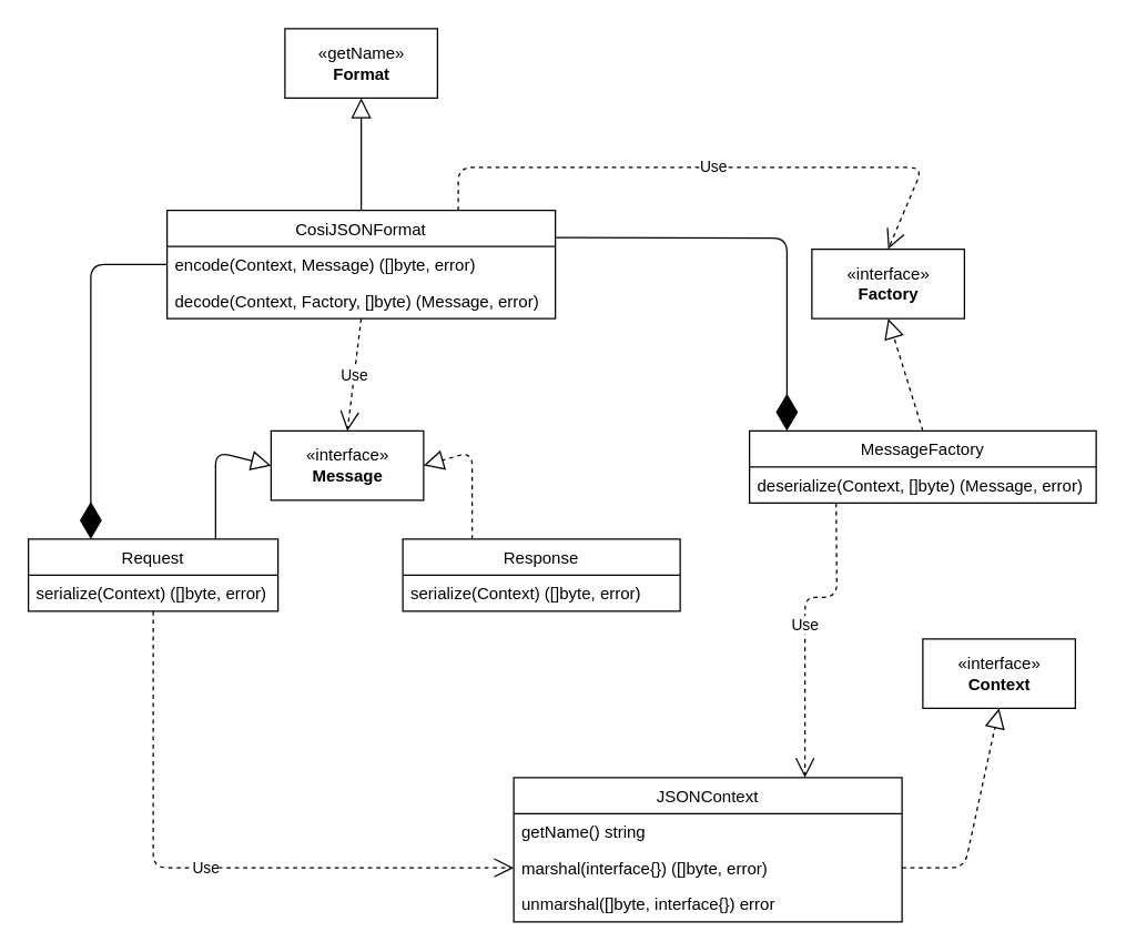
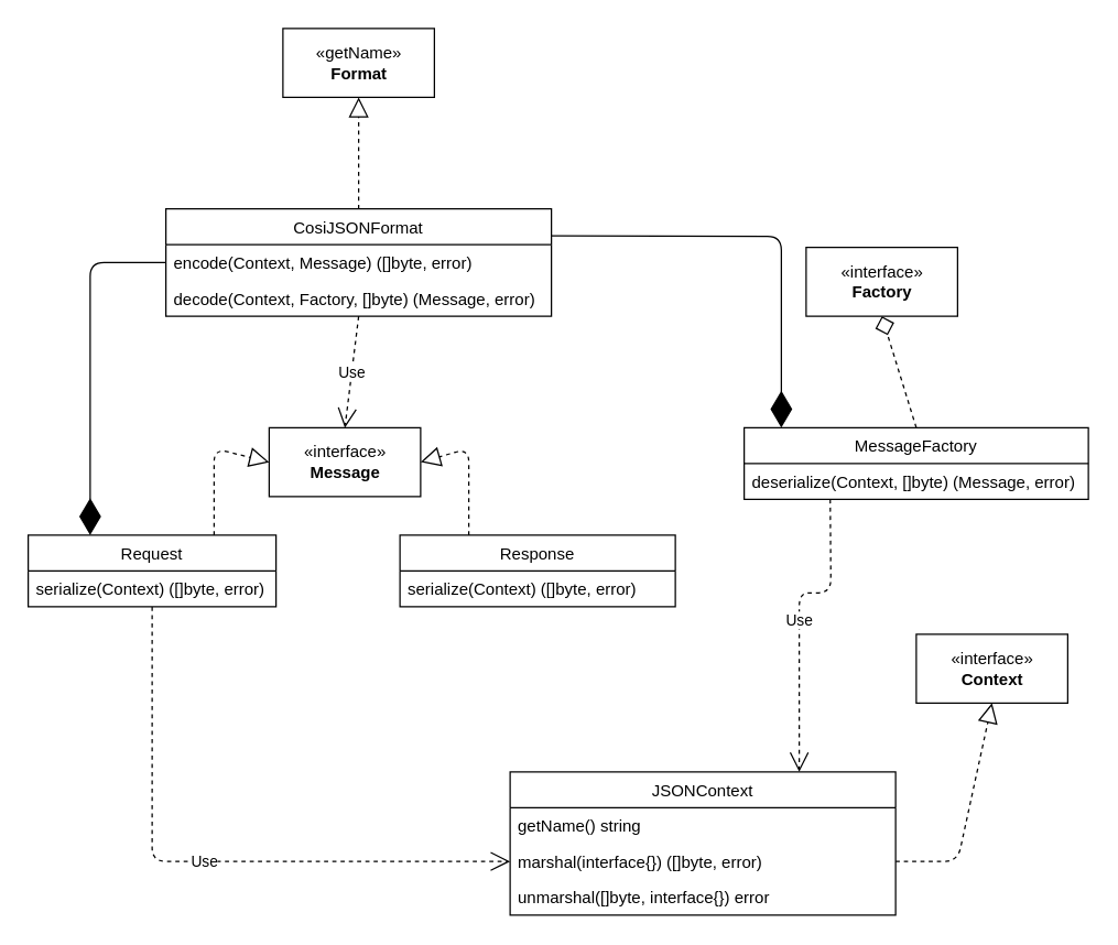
  <mxCell id="0" />
  <mxCell id="1" parent="0" />
  <mxCell id="2" value="CosiJSONFormat" style="swimlane;fontStyle=0;childLayout=stackLayout;horizontal=1;startSize=26;fillColor=none;horizontalStack=0;resizeParent=1;resizeParentMax=0;resizeLast=0;collapsible=1;marginBottom=0;" vertex="1" parent="1"><mxGeometry x="120" y="151" width="280" height="78" as="geometry" /></mxCell>
  <mxCell id="3" value="encode(Context, Message) ([]byte, error)" style="text;strokeColor=none;fillColor=none;align=left;verticalAlign=top;spacingLeft=4;spacingRight=4;overflow=hidden;rotatable=0;points=[[0,0.5],[1,0.5]];portConstraint=eastwest;" vertex="1" parent="2"><mxGeometry y="26" width="280" height="26" as="geometry" /></mxCell>
  <mxCell id="4" value="decode(Context, Factory, []byte) (Message, error)" style="text;strokeColor=none;fillColor=none;align=left;verticalAlign=top;spacingLeft=4;spacingRight=4;overflow=hidden;rotatable=0;points=[[0,0.5],[1,0.5]];portConstraint=eastwest;" vertex="1" parent="2"><mxGeometry y="52" width="280" height="26" as="geometry" /></mxCell>
  <mxCell id="5" value="«getName»&lt;br&gt;&lt;b&gt;Format&lt;/b&gt;" style="html=1;" vertex="1" parent="1"><mxGeometry x="205" y="20" width="110" height="50" as="geometry" /></mxCell>
- <mxCell id="6" value="" style="endArrow=block;dashed=0;endFill=0;endSize=12;html=1;exitX=0.5;exitY=0;exitDx=0;exitDy=0;entryX=0.5;entryY=1;entryDx=0;entryDy=0;" edge="1" parent="1" source="2" target="5"><mxGeometry width="160" relative="1" as="geometry"><mxPoint x="460" y="40" as="sourcePoint" /><mxPoint x="300" y="40" as="targetPoint" /></mxGeometry></mxCell>
+ <mxCell id="6" value="" style="endArrow=block;dashed=1;endFill=0;endSize=12;html=1;exitX=0.5;exitY=0;exitDx=0;exitDy=0;entryX=0.5;entryY=1;entryDx=0;entryDy=0;" edge="1" parent="1" source="2" target="5"><mxGeometry width="160" relative="1" as="geometry"><mxPoint x="460" y="40" as="sourcePoint" /><mxPoint x="300" y="40" as="targetPoint" /></mxGeometry></mxCell>
  <mxCell id="7" value="Request" style="swimlane;fontStyle=0;childLayout=stackLayout;horizontal=1;startSize=26;fillColor=none;horizontalStack=0;resizeParent=1;resizeParentMax=0;resizeLast=0;collapsible=1;marginBottom=0;" vertex="1" parent="1"><mxGeometry x="20" y="388" width="180" height="52" as="geometry" /></mxCell>
  <mxCell id="8" value="serialize(Context) ([]byte, error)" style="text;strokeColor=none;fillColor=none;align=left;verticalAlign=top;spacingLeft=4;spacingRight=4;overflow=hidden;rotatable=0;points=[[0,0.5],[1,0.5]];portConstraint=eastwest;" vertex="1" parent="7"><mxGeometry y="26" width="180" height="26" as="geometry" /></mxCell>
  <mxCell id="9" value="Response" style="swimlane;fontStyle=0;childLayout=stackLayout;horizontal=1;startSize=26;fillColor=none;horizontalStack=0;resizeParent=1;resizeParentMax=0;resizeLast=0;collapsible=1;marginBottom=0;" vertex="1" parent="1"><mxGeometry x="290" y="388" width="200" height="52" as="geometry" /></mxCell>
  <mxCell id="10" value="serialize(Context) ([]byte, error)" style="text;strokeColor=none;fillColor=none;align=left;verticalAlign=top;spacingLeft=4;spacingRight=4;overflow=hidden;rotatable=0;points=[[0,0.5],[1,0.5]];portConstraint=eastwest;" vertex="1" parent="9"><mxGeometry y="26" width="200" height="26" as="geometry" /></mxCell>
  <mxCell id="11" value="«interface»&lt;br&gt;&lt;b&gt;Message&lt;/b&gt;" style="html=1;" vertex="1" parent="1"><mxGeometry x="195" y="310" width="110" height="50" as="geometry" /></mxCell>
- <mxCell id="12" value="" style="endArrow=block;dashed=0;endFill=0;endSize=12;html=1;exitX=0.75;exitY=0;exitDx=0;exitDy=0;entryX=0;entryY=0.5;entryDx=0;entryDy=0;" edge="1" parent="1" source="7" target="11"><mxGeometry width="160" relative="1" as="geometry"><mxPoint x="320" y="270" as="sourcePoint" /><mxPoint x="160" y="270" as="targetPoint" /><Array as="points"><mxPoint x="155" y="325" /></Array></mxGeometry></mxCell>
+ <mxCell id="12" value="" style="endArrow=block;dashed=1;endFill=0;endSize=12;html=1;exitX=0.75;exitY=0;exitDx=0;exitDy=0;entryX=0;entryY=0.5;entryDx=0;entryDy=0;" edge="1" parent="1" source="7" target="11"><mxGeometry width="160" relative="1" as="geometry"><mxPoint x="320" y="270" as="sourcePoint" /><mxPoint x="160" y="270" as="targetPoint" /><Array as="points"><mxPoint x="155" y="325" /></Array></mxGeometry></mxCell>
  <mxCell id="13" value="" style="endArrow=block;dashed=1;endFill=0;endSize=12;html=1;exitX=0.25;exitY=0;exitDx=0;exitDy=0;entryX=1;entryY=0.5;entryDx=0;entryDy=0;" edge="1" parent="1" source="9" target="11"><mxGeometry width="160" relative="1" as="geometry"><mxPoint x="460" y="260" as="sourcePoint" /><mxPoint x="300" y="260" as="targetPoint" /><Array as="points"><mxPoint x="340" y="325" /></Array></mxGeometry></mxCell>
  <mxCell id="14" value="JSONContext" style="swimlane;fontStyle=0;childLayout=stackLayout;horizontal=1;startSize=26;fillColor=none;horizontalStack=0;resizeParent=1;resizeParentMax=0;resizeLast=0;collapsible=1;marginBottom=0;" vertex="1" parent="1"><mxGeometry x="370" y="560" width="280" height="104" as="geometry" /></mxCell>
  <mxCell id="15" value="getName() string" style="text;strokeColor=none;fillColor=none;align=left;verticalAlign=top;spacingLeft=4;spacingRight=4;overflow=hidden;rotatable=0;points=[[0,0.5],[1,0.5]];portConstraint=eastwest;" vertex="1" parent="14"><mxGeometry y="26" width="280" height="26" as="geometry" /></mxCell>
  <mxCell id="16" value="marshal(interface{}) ([]byte, error)" style="text;strokeColor=none;fillColor=none;align=left;verticalAlign=top;spacingLeft=4;spacingRight=4;overflow=hidden;rotatable=0;points=[[0,0.5],[1,0.5]];portConstraint=eastwest;" vertex="1" parent="14"><mxGeometry y="52" width="280" height="26" as="geometry" /></mxCell>
  <mxCell id="17" value="unmarshal([]byte, interface{}) error" style="text;strokeColor=none;fillColor=none;align=left;verticalAlign=top;spacingLeft=4;spacingRight=4;overflow=hidden;rotatable=0;points=[[0,0.5],[1,0.5]];portConstraint=eastwest;" vertex="1" parent="14"><mxGeometry y="78" width="280" height="26" as="geometry" /></mxCell>
  <mxCell id="18" value="Use" style="endArrow=open;endSize=12;dashed=1;html=1;exitX=0.5;exitY=1;exitDx=0;exitDy=0;entryX=0;entryY=0.5;entryDx=0;entryDy=0;" edge="1" parent="1" source="7" target="16"><mxGeometry width="160" relative="1" as="geometry"><mxPoint x="180" y="560" as="sourcePoint" /><mxPoint x="340" y="560" as="targetPoint" /><Array as="points"><mxPoint x="110" y="625" /></Array></mxGeometry></mxCell>
  <mxCell id="19" value="«interface»&lt;br&gt;&lt;b&gt;Context&lt;/b&gt;" style="html=1;" vertex="1" parent="1"><mxGeometry x="665" y="460" width="110" height="50" as="geometry" /></mxCell>
  <mxCell id="20" value="MessageFactory" style="swimlane;fontStyle=0;childLayout=stackLayout;horizontal=1;startSize=26;fillColor=none;horizontalStack=0;resizeParent=1;resizeParentMax=0;resizeLast=0;collapsible=1;marginBottom=0;" vertex="1" parent="1"><mxGeometry x="540" y="310" width="250" height="52" as="geometry" /></mxCell>
  <mxCell id="21" value="deserialize(Context, []byte) (Message, error)" style="text;strokeColor=none;fillColor=none;align=left;verticalAlign=top;spacingLeft=4;spacingRight=4;overflow=hidden;rotatable=0;points=[[0,0.5],[1,0.5]];portConstraint=eastwest;" vertex="1" parent="20"><mxGeometry y="26" width="250" height="26" as="geometry" /></mxCell>
  <mxCell id="22" value="Use" style="endArrow=open;endSize=12;dashed=1;html=1;entryX=0.75;entryY=0;entryDx=0;entryDy=0;exitX=0.25;exitY=1;exitDx=0;exitDy=0;" edge="1" parent="1" source="20" target="14"><mxGeometry width="160" relative="1" as="geometry"><mxPoint x="570" y="410" as="sourcePoint" /><mxPoint x="750" y="410" as="targetPoint" /><Array as="points"><mxPoint x="603" y="430" /><mxPoint x="580" y="430" /></Array></mxGeometry></mxCell>
  <mxCell id="23" value="«interface»&lt;br&gt;&lt;b&gt;Factory&lt;/b&gt;" style="html=1;" vertex="1" parent="1"><mxGeometry x="585" y="179" width="110" height="50" as="geometry" /></mxCell>
- <mxCell id="24" value="" style="endArrow=block;dashed=1;endFill=0;endSize=12;html=1;exitX=0.5;exitY=0;exitDx=0;exitDy=0;entryX=0.5;entryY=1;entryDx=0;entryDy=0;" edge="1" parent="1" source="20" target="23"><mxGeometry width="160" relative="1" as="geometry"><mxPoint x="790" y="280" as="sourcePoint" /><mxPoint x="630" y="280" as="targetPoint" /></mxGeometry></mxCell>
+ <mxCell id="24" value="" style="endArrow=diamond;dashed=1;endFill=0;endSize=12;html=1;exitX=0.5;exitY=0;exitDx=0;exitDy=0;entryX=0.5;entryY=1;entryDx=0;entryDy=0;" edge="1" parent="1" source="20" target="23"><mxGeometry width="160" relative="1" as="geometry"><mxPoint x="790" y="280" as="sourcePoint" /><mxPoint x="630" y="280" as="targetPoint" /></mxGeometry></mxCell>
  <mxCell id="25" value="" style="endArrow=block;dashed=1;endFill=0;endSize=12;html=1;exitX=1;exitY=0.5;exitDx=0;exitDy=0;entryX=0.5;entryY=1;entryDx=0;entryDy=0;" edge="1" parent="1" source="16" target="19"><mxGeometry width="160" relative="1" as="geometry"><mxPoint x="800" y="490" as="sourcePoint" /><mxPoint x="640" y="490" as="targetPoint" /><Array as="points"><mxPoint x="695" y="625" /></Array></mxGeometry></mxCell>
  <mxCell id="26" value="Use" style="endArrow=open;endSize=12;dashed=1;html=1;exitX=0.5;exitY=1;exitDx=0;exitDy=0;entryX=0.5;entryY=0;entryDx=0;entryDy=0;" edge="1" parent="1" source="2" target="11"><mxGeometry width="160" relative="1" as="geometry"><mxPoint x="210" y="270" as="sourcePoint" /><mxPoint x="370" y="270" as="targetPoint" /></mxGeometry></mxCell>
  <mxCell id="27" value="" style="endArrow=diamondThin;endFill=1;endSize=24;html=1;exitX=0;exitY=0.5;exitDx=0;exitDy=0;entryX=0.25;entryY=0;entryDx=0;entryDy=0;" edge="1" parent="1" source="3" target="7"><mxGeometry width="160" relative="1" as="geometry"><mxPoint x="10" y="280" as="sourcePoint" /><mxPoint x="170" y="280" as="targetPoint" /><Array as="points"><mxPoint x="65" y="190" /></Array></mxGeometry></mxCell>
  <mxCell id="28" value="" style="endArrow=diamondThin;endFill=1;endSize=24;html=1;exitX=1;exitY=0.25;exitDx=0;exitDy=0;entryX=0.108;entryY=0;entryDx=0;entryDy=0;entryPerimeter=0;" edge="1" parent="1" source="2" target="20"><mxGeometry width="160" relative="1" as="geometry"><mxPoint x="460" y="110" as="sourcePoint" /><mxPoint x="620" y="110" as="targetPoint" /><Array as="points"><mxPoint x="567" y="171" /></Array></mxGeometry></mxCell>
- <mxCell id="29" value="Use" style="endArrow=open;endSize=12;dashed=1;html=1;exitX=0.75;exitY=0;exitDx=0;exitDy=0;entryX=0.5;entryY=0;entryDx=0;entryDy=0;" edge="1" parent="1" source="2" target="23"><mxGeometry width="160" relative="1" as="geometry"><mxPoint x="490" y="120" as="sourcePoint" /><mxPoint x="650" y="120" as="targetPoint" /><Array as="points"><mxPoint x="330" y="120" /><mxPoint x="665" y="120" /></Array></mxGeometry></mxCell>
